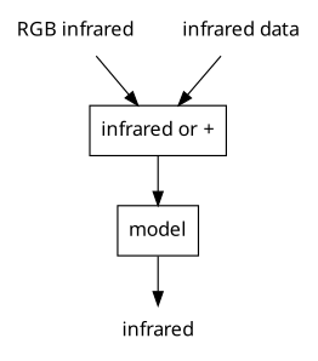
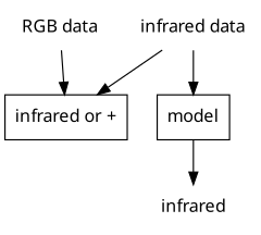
  digraph {
    fontname="Noto Sans"
    node [fontname="Noto Sans" shape=none]
    edge [fontname="Noto Sans"]
    n1 [label="infrared or +" shape=box]
-   "RGB data" [label="RGB infrared"]
+   "RGB data"
    model [shape=box]
    n4 [label=infrared]
    "infrared data"
-   n1 -> model
+   "infrared data" -> model
    "RGB data" -> n1
    model -> n4
    "infrared data" -> n1
  }
